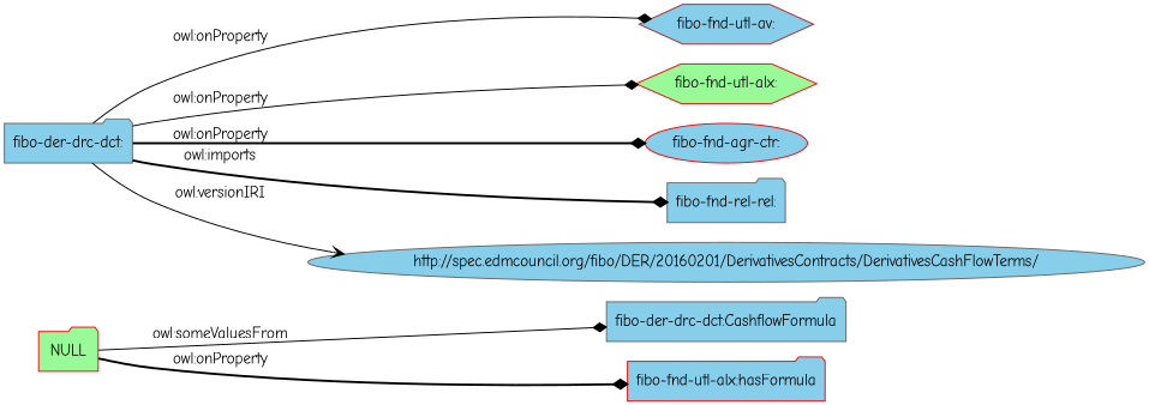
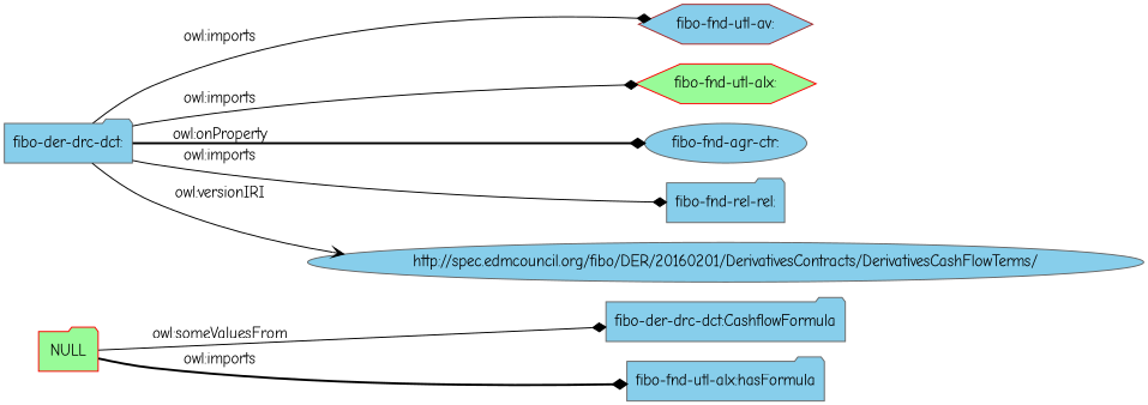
  digraph {
    fontname="Comic Neue"
    rankdir=LR
    node [color=gray40 fillcolor=skyblue fontname="Comic Neue" shape=folder style=filled]
    edge [arrowhead=diamond fontname="Comic Neue" style=solid]
    NULL [color=red fillcolor=palegreen]
    "fibo-der-drc-dct:CashflowFormula"
-   "fibo-fnd-utl-alx:hasFormula" [color=red]
+   "fibo-fnd-utl-alx:hasFormula"
    "fibo-fnd-utl-av:" [color=brown shape=hexagon]
    "fibo-der-drc-dct:"
    "fibo-fnd-utl-alx:" [color=red fillcolor=palegreen shape=hexagon]
-   "fibo-fnd-agr-ctr:" [color=red shape=ellipse]
+   "fibo-fnd-agr-ctr:" [shape=ellipse]
    "fibo-fnd-rel-rel:"
    "http://spec.edmcouncil.org/fibo/DER/20160201/DerivativesContracts/DerivativesCashFlowTerms/" [shape=ellipse]
    NULL -> "fibo-der-drc-dct:CashflowFormula" [label="owl:someValuesFrom"]
-   NULL -> "fibo-fnd-utl-alx:hasFormula" [label="owl:onProperty" style=bold]
-   "fibo-der-drc-dct:" -> "fibo-fnd-utl-av:" [label="owl:onProperty"]
-   "fibo-der-drc-dct:" -> "fibo-fnd-utl-alx:" [label="owl:onProperty"]
+   NULL -> "fibo-fnd-utl-alx:hasFormula" [label="owl:imports" style=bold]
+   "fibo-der-drc-dct:" -> "fibo-fnd-utl-av:" [label="owl:imports"]
+   "fibo-der-drc-dct:" -> "fibo-fnd-utl-alx:" [label="owl:imports"]
    "fibo-der-drc-dct:" -> "fibo-fnd-agr-ctr:" [label="owl:onProperty" style=bold]
-   "fibo-der-drc-dct:" -> "fibo-fnd-rel-rel:" [label="owl:imports" style=bold]
+   "fibo-der-drc-dct:" -> "fibo-fnd-rel-rel:" [label="owl:imports"]
    "fibo-der-drc-dct:" -> "http://spec.edmcouncil.org/fibo/DER/20160201/DerivativesContracts/DerivativesCashFlowTerms/" [arrowhead=vee label="owl:versionIRI"]
  }
